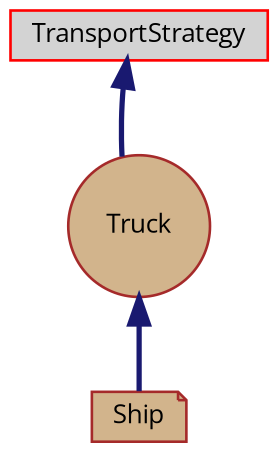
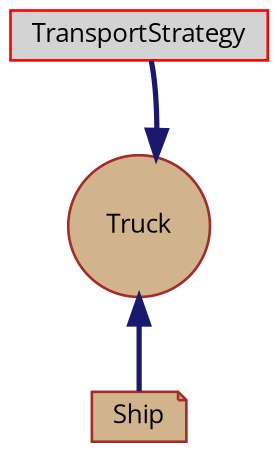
  digraph {
    fontname="Open Sans"
    node [color=brown fillcolor=tan fontname="Open Sans" fontsize=10 style=filled]
    edge [color=midnightblue dir=back fontname="Open Sans" fontsize=10 labelfontname=Helvetica labelfontsize=10 style=bold]
    n1 [color=red fillcolor=lightgrey fontcolor=black height=0.2 label=TransportStrategy shape=box width=0.4]
    n2 [height=0.2 label=Truck shape=circle width=0.4]
    n3 [height=0.2 label=Ship shape=note width=0.4]
-   n1 -> n2
+   n2 -> n1
    n2 -> n3
  }
